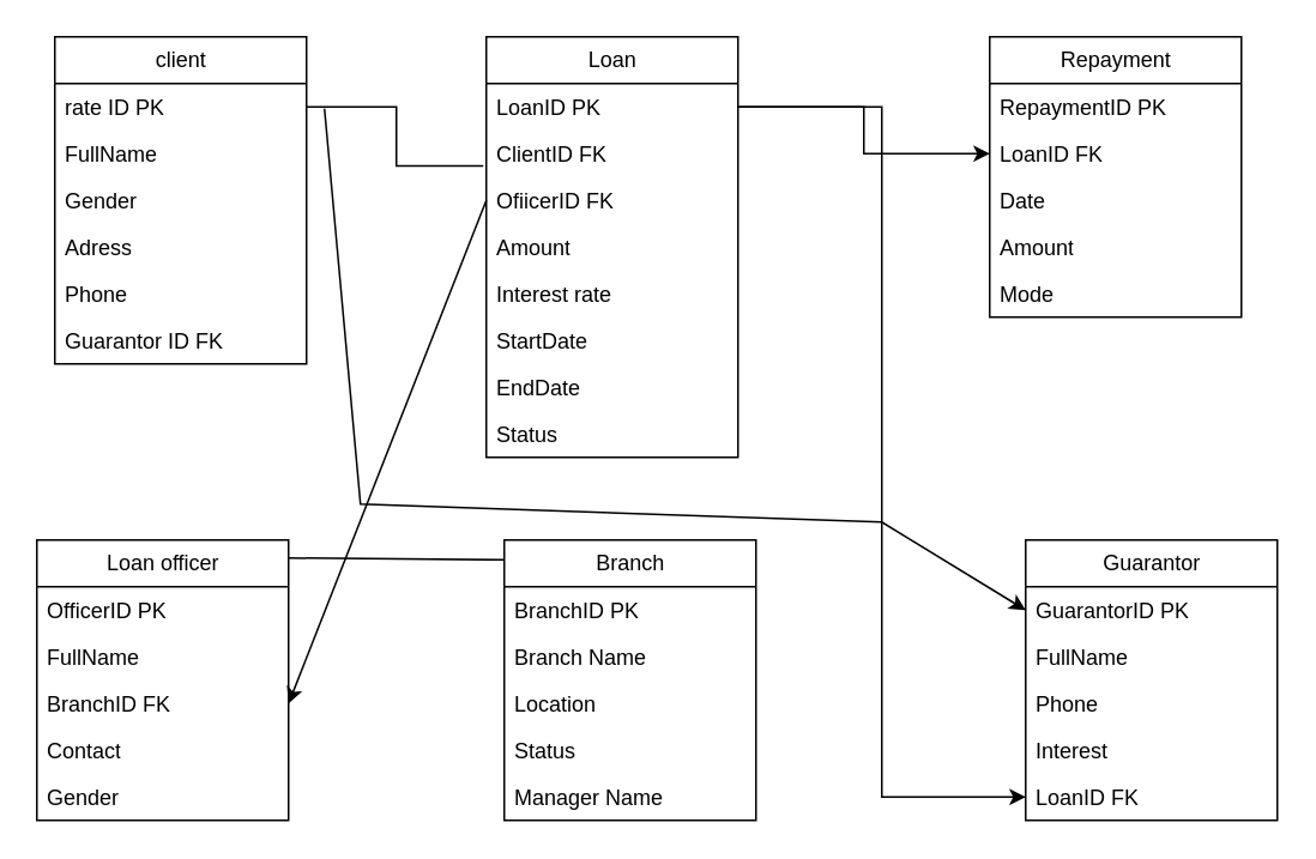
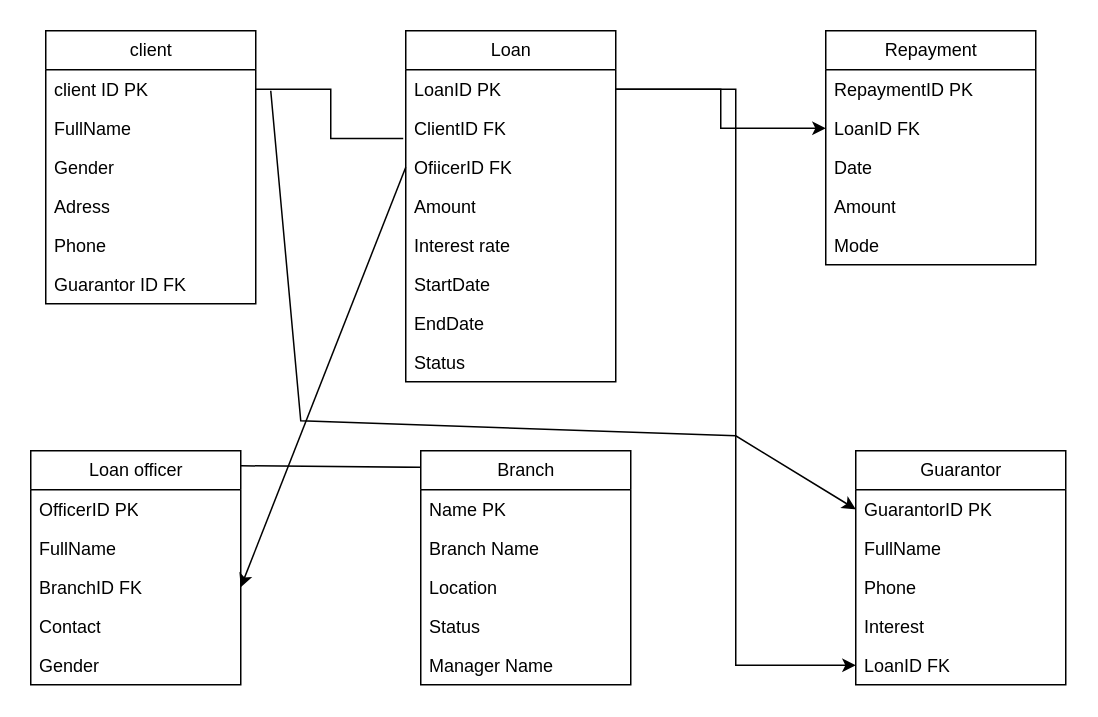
  <mxCell id="0" />
  <mxCell id="1" parent="0" />
  <mxCell id="2" value="client" style="swimlane;fontStyle=0;childLayout=stackLayout;horizontal=1;startSize=26;fillColor=none;horizontalStack=0;resizeParent=1;resizeParentMax=0;resizeLast=0;collapsible=1;marginBottom=0;html=1;" vertex="1" parent="1"><mxGeometry x="30" y="20" width="140" height="182" as="geometry" /></mxCell>
- <mxCell id="3" value="rate ID PK" style="text;strokeColor=none;fillColor=none;align=left;verticalAlign=top;spacingLeft=4;spacingRight=4;overflow=hidden;rotatable=0;points=[[0,0.5],[1,0.5]];portConstraint=eastwest;whiteSpace=wrap;html=1;" vertex="1" parent="2"><mxGeometry y="26" width="140" height="26" as="geometry" /></mxCell>
+ <mxCell id="3" value="client ID PK" style="text;strokeColor=none;fillColor=none;align=left;verticalAlign=top;spacingLeft=4;spacingRight=4;overflow=hidden;rotatable=0;points=[[0,0.5],[1,0.5]];portConstraint=eastwest;whiteSpace=wrap;html=1;" vertex="1" parent="2"><mxGeometry y="26" width="140" height="26" as="geometry" /></mxCell>
  <mxCell id="4" value="FullName" style="text;strokeColor=none;fillColor=none;align=left;verticalAlign=top;spacingLeft=4;spacingRight=4;overflow=hidden;rotatable=0;points=[[0,0.5],[1,0.5]];portConstraint=eastwest;whiteSpace=wrap;html=1;" vertex="1" parent="2"><mxGeometry y="52" width="140" height="26" as="geometry" /></mxCell>
  <mxCell id="5" value="Gender" style="text;strokeColor=none;fillColor=none;align=left;verticalAlign=top;spacingLeft=4;spacingRight=4;overflow=hidden;rotatable=0;points=[[0,0.5],[1,0.5]];portConstraint=eastwest;whiteSpace=wrap;html=1;" vertex="1" parent="2"><mxGeometry y="78" width="140" height="26" as="geometry" /></mxCell>
  <mxCell id="6" value="Adress" style="text;strokeColor=none;fillColor=none;align=left;verticalAlign=top;spacingLeft=4;spacingRight=4;overflow=hidden;rotatable=0;points=[[0,0.5],[1,0.5]];portConstraint=eastwest;whiteSpace=wrap;html=1;" vertex="1" parent="2"><mxGeometry y="104" width="140" height="26" as="geometry" /></mxCell>
  <mxCell id="7" value="Phone" style="text;strokeColor=none;fillColor=none;align=left;verticalAlign=top;spacingLeft=4;spacingRight=4;overflow=hidden;rotatable=0;points=[[0,0.5],[1,0.5]];portConstraint=eastwest;whiteSpace=wrap;html=1;" vertex="1" parent="2"><mxGeometry y="130" width="140" height="26" as="geometry" /></mxCell>
  <mxCell id="8" value="Guarantor ID FK" style="text;strokeColor=none;fillColor=none;align=left;verticalAlign=top;spacingLeft=4;spacingRight=4;overflow=hidden;rotatable=0;points=[[0,0.5],[1,0.5]];portConstraint=eastwest;whiteSpace=wrap;html=1;" vertex="1" parent="2"><mxGeometry y="156" width="140" height="26" as="geometry" /></mxCell>
  <mxCell id="9" value="Loan" style="swimlane;fontStyle=0;childLayout=stackLayout;horizontal=1;startSize=26;fillColor=none;horizontalStack=0;resizeParent=1;resizeParentMax=0;resizeLast=0;collapsible=1;marginBottom=0;html=1;" vertex="1" parent="1"><mxGeometry x="270" y="20" width="140" height="234" as="geometry" /></mxCell>
  <mxCell id="10" value="LoanID PK" style="text;strokeColor=none;fillColor=none;align=left;verticalAlign=top;spacingLeft=4;spacingRight=4;overflow=hidden;rotatable=0;points=[[0,0.5],[1,0.5]];portConstraint=eastwest;whiteSpace=wrap;html=1;" vertex="1" parent="9"><mxGeometry y="26" width="140" height="26" as="geometry" /></mxCell>
  <mxCell id="11" value="ClientID FK" style="text;strokeColor=none;fillColor=none;align=left;verticalAlign=top;spacingLeft=4;spacingRight=4;overflow=hidden;rotatable=0;points=[[0,0.5],[1,0.5]];portConstraint=eastwest;whiteSpace=wrap;html=1;" vertex="1" parent="9"><mxGeometry y="52" width="140" height="26" as="geometry" /></mxCell>
  <mxCell id="12" value="OfiicerID FK" style="text;strokeColor=none;fillColor=none;align=left;verticalAlign=top;spacingLeft=4;spacingRight=4;overflow=hidden;rotatable=0;points=[[0,0.5],[1,0.5]];portConstraint=eastwest;whiteSpace=wrap;html=1;" vertex="1" parent="9"><mxGeometry y="78" width="140" height="26" as="geometry" /></mxCell>
  <mxCell id="13" value="Amount" style="text;strokeColor=none;fillColor=none;align=left;verticalAlign=top;spacingLeft=4;spacingRight=4;overflow=hidden;rotatable=0;points=[[0,0.5],[1,0.5]];portConstraint=eastwest;whiteSpace=wrap;html=1;" vertex="1" parent="9"><mxGeometry y="104" width="140" height="26" as="geometry" /></mxCell>
  <mxCell id="14" value="Interest rate" style="text;strokeColor=none;fillColor=none;align=left;verticalAlign=top;spacingLeft=4;spacingRight=4;overflow=hidden;rotatable=0;points=[[0,0.5],[1,0.5]];portConstraint=eastwest;whiteSpace=wrap;html=1;" vertex="1" parent="9"><mxGeometry y="130" width="140" height="26" as="geometry" /></mxCell>
  <mxCell id="15" value="StartDate" style="text;strokeColor=none;fillColor=none;align=left;verticalAlign=top;spacingLeft=4;spacingRight=4;overflow=hidden;rotatable=0;points=[[0,0.5],[1,0.5]];portConstraint=eastwest;whiteSpace=wrap;html=1;" vertex="1" parent="9"><mxGeometry y="156" width="140" height="26" as="geometry" /></mxCell>
  <mxCell id="16" value="EndDate" style="text;strokeColor=none;fillColor=none;align=left;verticalAlign=top;spacingLeft=4;spacingRight=4;overflow=hidden;rotatable=0;points=[[0,0.5],[1,0.5]];portConstraint=eastwest;whiteSpace=wrap;html=1;" vertex="1" parent="9"><mxGeometry y="182" width="140" height="26" as="geometry" /></mxCell>
  <mxCell id="17" value="Status" style="text;strokeColor=none;fillColor=none;align=left;verticalAlign=top;spacingLeft=4;spacingRight=4;overflow=hidden;rotatable=0;points=[[0,0.5],[1,0.5]];portConstraint=eastwest;whiteSpace=wrap;html=1;" vertex="1" parent="9"><mxGeometry y="208" width="140" height="26" as="geometry" /></mxCell>
  <mxCell id="18" value="Repayment" style="swimlane;fontStyle=0;childLayout=stackLayout;horizontal=1;startSize=26;fillColor=none;horizontalStack=0;resizeParent=1;resizeParentMax=0;resizeLast=0;collapsible=1;marginBottom=0;html=1;" vertex="1" parent="1"><mxGeometry x="550" y="20" width="140" height="156" as="geometry" /></mxCell>
  <mxCell id="19" value="RepaymentID PK" style="text;strokeColor=none;fillColor=none;align=left;verticalAlign=top;spacingLeft=4;spacingRight=4;overflow=hidden;rotatable=0;points=[[0,0.5],[1,0.5]];portConstraint=eastwest;whiteSpace=wrap;html=1;" vertex="1" parent="18"><mxGeometry y="26" width="140" height="26" as="geometry" /></mxCell>
  <mxCell id="20" value="LoanID FK" style="text;strokeColor=none;fillColor=none;align=left;verticalAlign=top;spacingLeft=4;spacingRight=4;overflow=hidden;rotatable=0;points=[[0,0.5],[1,0.5]];portConstraint=eastwest;whiteSpace=wrap;html=1;" vertex="1" parent="18"><mxGeometry y="52" width="140" height="26" as="geometry" /></mxCell>
  <mxCell id="21" value="Date" style="text;strokeColor=none;fillColor=none;align=left;verticalAlign=top;spacingLeft=4;spacingRight=4;overflow=hidden;rotatable=0;points=[[0,0.5],[1,0.5]];portConstraint=eastwest;whiteSpace=wrap;html=1;" vertex="1" parent="18"><mxGeometry y="78" width="140" height="26" as="geometry" /></mxCell>
  <mxCell id="22" value="Amount" style="text;strokeColor=none;fillColor=none;align=left;verticalAlign=top;spacingLeft=4;spacingRight=4;overflow=hidden;rotatable=0;points=[[0,0.5],[1,0.5]];portConstraint=eastwest;whiteSpace=wrap;html=1;" vertex="1" parent="18"><mxGeometry y="104" width="140" height="26" as="geometry" /></mxCell>
  <mxCell id="23" value="Mode" style="text;strokeColor=none;fillColor=none;align=left;verticalAlign=top;spacingLeft=4;spacingRight=4;overflow=hidden;rotatable=0;points=[[0,0.5],[1,0.5]];portConstraint=eastwest;whiteSpace=wrap;html=1;" vertex="1" parent="18"><mxGeometry y="130" width="140" height="26" as="geometry" /></mxCell>
  <mxCell id="24" value="Loan officer" style="swimlane;fontStyle=0;childLayout=stackLayout;horizontal=1;startSize=26;fillColor=none;horizontalStack=0;resizeParent=1;resizeParentMax=0;resizeLast=0;collapsible=1;marginBottom=0;html=1;" vertex="1" parent="1"><mxGeometry x="20" y="300" width="140" height="156" as="geometry" /></mxCell>
  <mxCell id="25" value="OfficerID PK" style="text;strokeColor=none;fillColor=none;align=left;verticalAlign=top;spacingLeft=4;spacingRight=4;overflow=hidden;rotatable=0;points=[[0,0.5],[1,0.5]];portConstraint=eastwest;whiteSpace=wrap;html=1;" vertex="1" parent="24"><mxGeometry y="26" width="140" height="26" as="geometry" /></mxCell>
  <mxCell id="26" value="FullName" style="text;strokeColor=none;fillColor=none;align=left;verticalAlign=top;spacingLeft=4;spacingRight=4;overflow=hidden;rotatable=0;points=[[0,0.5],[1,0.5]];portConstraint=eastwest;whiteSpace=wrap;html=1;" vertex="1" parent="24"><mxGeometry y="52" width="140" height="26" as="geometry" /></mxCell>
  <mxCell id="27" value="BranchID FK" style="text;strokeColor=none;fillColor=none;align=left;verticalAlign=top;spacingLeft=4;spacingRight=4;overflow=hidden;rotatable=0;points=[[0,0.5],[1,0.5]];portConstraint=eastwest;whiteSpace=wrap;html=1;" vertex="1" parent="24"><mxGeometry y="78" width="140" height="26" as="geometry" /></mxCell>
  <mxCell id="28" value="Contact" style="text;strokeColor=none;fillColor=none;align=left;verticalAlign=top;spacingLeft=4;spacingRight=4;overflow=hidden;rotatable=0;points=[[0,0.5],[1,0.5]];portConstraint=eastwest;whiteSpace=wrap;html=1;" vertex="1" parent="24"><mxGeometry y="104" width="140" height="26" as="geometry" /></mxCell>
  <mxCell id="29" value="Gender" style="text;strokeColor=none;fillColor=none;align=left;verticalAlign=top;spacingLeft=4;spacingRight=4;overflow=hidden;rotatable=0;points=[[0,0.5],[1,0.5]];portConstraint=eastwest;whiteSpace=wrap;html=1;" vertex="1" parent="24"><mxGeometry y="130" width="140" height="26" as="geometry" /></mxCell>
  <mxCell id="30" value="Branch" style="swimlane;fontStyle=0;childLayout=stackLayout;horizontal=1;startSize=26;fillColor=none;horizontalStack=0;resizeParent=1;resizeParentMax=0;resizeLast=0;collapsible=1;marginBottom=0;html=1;" vertex="1" parent="1"><mxGeometry x="280" y="300" width="140" height="156" as="geometry" /></mxCell>
- <mxCell id="31" value="BranchID PK" style="text;strokeColor=none;fillColor=none;align=left;verticalAlign=top;spacingLeft=4;spacingRight=4;overflow=hidden;rotatable=0;points=[[0,0.5],[1,0.5]];portConstraint=eastwest;whiteSpace=wrap;html=1;" vertex="1" parent="30"><mxGeometry y="26" width="140" height="26" as="geometry" /></mxCell>
+ <mxCell id="31" value="Name PK" style="text;strokeColor=none;fillColor=none;align=left;verticalAlign=top;spacingLeft=4;spacingRight=4;overflow=hidden;rotatable=0;points=[[0,0.5],[1,0.5]];portConstraint=eastwest;whiteSpace=wrap;html=1;" vertex="1" parent="30"><mxGeometry y="26" width="140" height="26" as="geometry" /></mxCell>
  <mxCell id="32" value="Branch Name" style="text;strokeColor=none;fillColor=none;align=left;verticalAlign=top;spacingLeft=4;spacingRight=4;overflow=hidden;rotatable=0;points=[[0,0.5],[1,0.5]];portConstraint=eastwest;whiteSpace=wrap;html=1;" vertex="1" parent="30"><mxGeometry y="52" width="140" height="26" as="geometry" /></mxCell>
  <mxCell id="33" value="Location" style="text;strokeColor=none;fillColor=none;align=left;verticalAlign=top;spacingLeft=4;spacingRight=4;overflow=hidden;rotatable=0;points=[[0,0.5],[1,0.5]];portConstraint=eastwest;whiteSpace=wrap;html=1;" vertex="1" parent="30"><mxGeometry y="78" width="140" height="26" as="geometry" /></mxCell>
  <mxCell id="34" value="Status" style="text;strokeColor=none;fillColor=none;align=left;verticalAlign=top;spacingLeft=4;spacingRight=4;overflow=hidden;rotatable=0;points=[[0,0.5],[1,0.5]];portConstraint=eastwest;whiteSpace=wrap;html=1;" vertex="1" parent="30"><mxGeometry y="104" width="140" height="26" as="geometry" /></mxCell>
  <mxCell id="35" value="Manager Name" style="text;strokeColor=none;fillColor=none;align=left;verticalAlign=top;spacingLeft=4;spacingRight=4;overflow=hidden;rotatable=0;points=[[0,0.5],[1,0.5]];portConstraint=eastwest;whiteSpace=wrap;html=1;" vertex="1" parent="30"><mxGeometry y="130" width="140" height="26" as="geometry" /></mxCell>
  <mxCell id="36" value="Guarantor" style="swimlane;fontStyle=0;childLayout=stackLayout;horizontal=1;startSize=26;fillColor=none;horizontalStack=0;resizeParent=1;resizeParentMax=0;resizeLast=0;collapsible=1;marginBottom=0;html=1;" vertex="1" parent="1"><mxGeometry x="570" y="300" width="140" height="156" as="geometry" /></mxCell>
  <mxCell id="37" value="GuarantorID PK" style="text;strokeColor=none;fillColor=none;align=left;verticalAlign=top;spacingLeft=4;spacingRight=4;overflow=hidden;rotatable=0;points=[[0,0.5],[1,0.5]];portConstraint=eastwest;whiteSpace=wrap;html=1;" vertex="1" parent="36"><mxGeometry y="26" width="140" height="26" as="geometry" /></mxCell>
  <mxCell id="38" value="FullName" style="text;strokeColor=none;fillColor=none;align=left;verticalAlign=top;spacingLeft=4;spacingRight=4;overflow=hidden;rotatable=0;points=[[0,0.5],[1,0.5]];portConstraint=eastwest;whiteSpace=wrap;html=1;" vertex="1" parent="36"><mxGeometry y="52" width="140" height="26" as="geometry" /></mxCell>
  <mxCell id="39" value="Phone" style="text;strokeColor=none;fillColor=none;align=left;verticalAlign=top;spacingLeft=4;spacingRight=4;overflow=hidden;rotatable=0;points=[[0,0.5],[1,0.5]];portConstraint=eastwest;whiteSpace=wrap;html=1;" vertex="1" parent="36"><mxGeometry y="78" width="140" height="26" as="geometry" /></mxCell>
  <mxCell id="40" value="Interest" style="text;strokeColor=none;fillColor=none;align=left;verticalAlign=top;spacingLeft=4;spacingRight=4;overflow=hidden;rotatable=0;points=[[0,0.5],[1,0.5]];portConstraint=eastwest;whiteSpace=wrap;html=1;" vertex="1" parent="36"><mxGeometry y="104" width="140" height="26" as="geometry" /></mxCell>
  <mxCell id="41" value="LoanID FK" style="text;strokeColor=none;fillColor=none;align=left;verticalAlign=top;spacingLeft=4;spacingRight=4;overflow=hidden;rotatable=0;points=[[0,0.5],[1,0.5]];portConstraint=eastwest;whiteSpace=wrap;html=1;" vertex="1" parent="36"><mxGeometry y="130" width="140" height="26" as="geometry" /></mxCell>
  <mxCell id="42" style="edgeStyle=orthogonalEdgeStyle;rounded=0;orthogonalLoop=1;jettySize=auto;html=1;exitX=1;exitY=0.5;exitDx=0;exitDy=0;entryX=-0.012;entryY=0.763;entryDx=0;entryDy=0;entryPerimeter=0;endArrow=none;" edge="1" parent="1" source="3" target="11"><mxGeometry relative="1" as="geometry" /></mxCell>
  <mxCell id="43" style="edgeStyle=orthogonalEdgeStyle;rounded=0;orthogonalLoop=1;jettySize=auto;html=1;exitX=1;exitY=0.5;exitDx=0;exitDy=0;entryX=0;entryY=0.5;entryDx=0;entryDy=0;" edge="1" parent="1" source="10" target="20"><mxGeometry relative="1" as="geometry" /></mxCell>
  <mxCell id="44" style="edgeStyle=orthogonalEdgeStyle;rounded=0;orthogonalLoop=1;jettySize=auto;html=1;exitX=1;exitY=0.5;exitDx=0;exitDy=0;entryX=0;entryY=0.5;entryDx=0;entryDy=0;" edge="1" parent="1" source="10" target="41"><mxGeometry relative="1" as="geometry"><mxPoint x="460" y="340" as="targetPoint" /></mxGeometry></mxCell>
  <mxCell id="45" value="" style="endArrow=none;html=1;rounded=0;entryX=0;entryY=0.071;entryDx=0;entryDy=0;entryPerimeter=0;" edge="1" parent="1" target="30"><mxGeometry width="50" height="50" relative="1" as="geometry"><mxPoint x="270" y="311" as="sourcePoint" /><mxPoint x="400" y="240" as="targetPoint" /><Array as="points"><mxPoint x="160" y="310" /></Array></mxGeometry></mxCell>
  <mxCell id="46" value="" style="endArrow=none;startArrow=classic;html=1;rounded=0;exitX=1;exitY=0.5;exitDx=0;exitDy=0;entryX=0;entryY=0.5;entryDx=0;entryDy=0;" edge="1" parent="1" source="27" target="12"><mxGeometry width="50" height="50" relative="1" as="geometry"><mxPoint x="350" y="290" as="sourcePoint" /><mxPoint x="400" y="240" as="targetPoint" /></mxGeometry></mxCell>
  <mxCell id="47" value="" style="endArrow=classic;html=1;rounded=0;entryX=0;entryY=0.5;entryDx=0;entryDy=0;" edge="1" parent="1" target="37"><mxGeometry width="50" height="50" relative="1" as="geometry"><mxPoint x="180" y="60" as="sourcePoint" /><mxPoint x="400" y="340" as="targetPoint" /><Array as="points"><mxPoint x="200" y="280" /><mxPoint x="490" y="290" /></Array></mxGeometry></mxCell>
